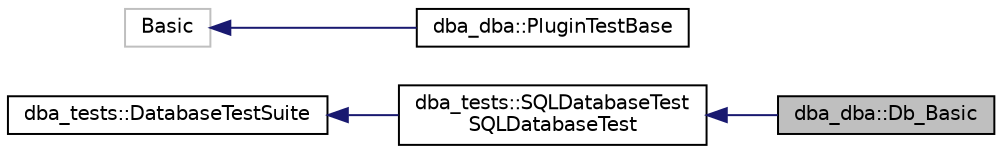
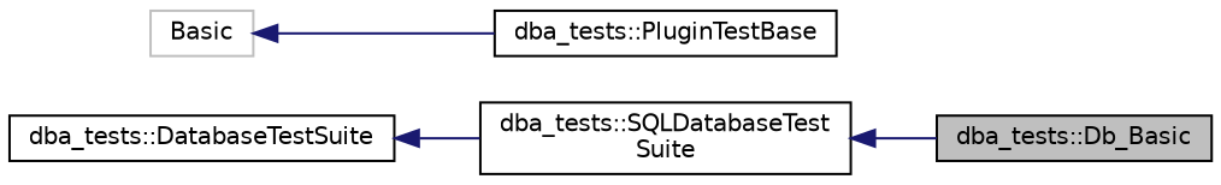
  digraph {
    rankdir=LR
    node [color=black fillcolor=white fontname=Helvetica fontsize=10 shape=record style=filled]
    edge [color=midnightblue dir=back fontname=Helvetica fontsize=10 labelfontname=Helvetica labelfontsize=10 style=solid]
-   n1 [fillcolor=grey75 fontcolor=black height=0.2 label="dba_dba::Db_Basic" width=0.4]
-   n2 [height=0.2 label="dba_tests::SQLDatabaseTest\lSQLDatabaseTest" width=0.4]
+   n1 [fillcolor=grey75 fontcolor=black height=0.2 label="dba_tests::Db_Basic" width=0.4]
+   n2 [height=0.2 label="dba_tests::SQLDatabaseTest\lSuite" width=0.4]
    n3 [height=0.2 label="dba_tests::DatabaseTestSuite" width=0.4]
-   n4 [height=0.2 label="dba_dba::PluginTestBase" width=0.4]
+   n4 [height=0.2 label="dba_tests::PluginTestBase" width=0.4]
    n5 [color=grey75 height=0.2 label=Basic width=0.4]
    n2 -> n1
    n3 -> n2
    n5 -> n4
  }
